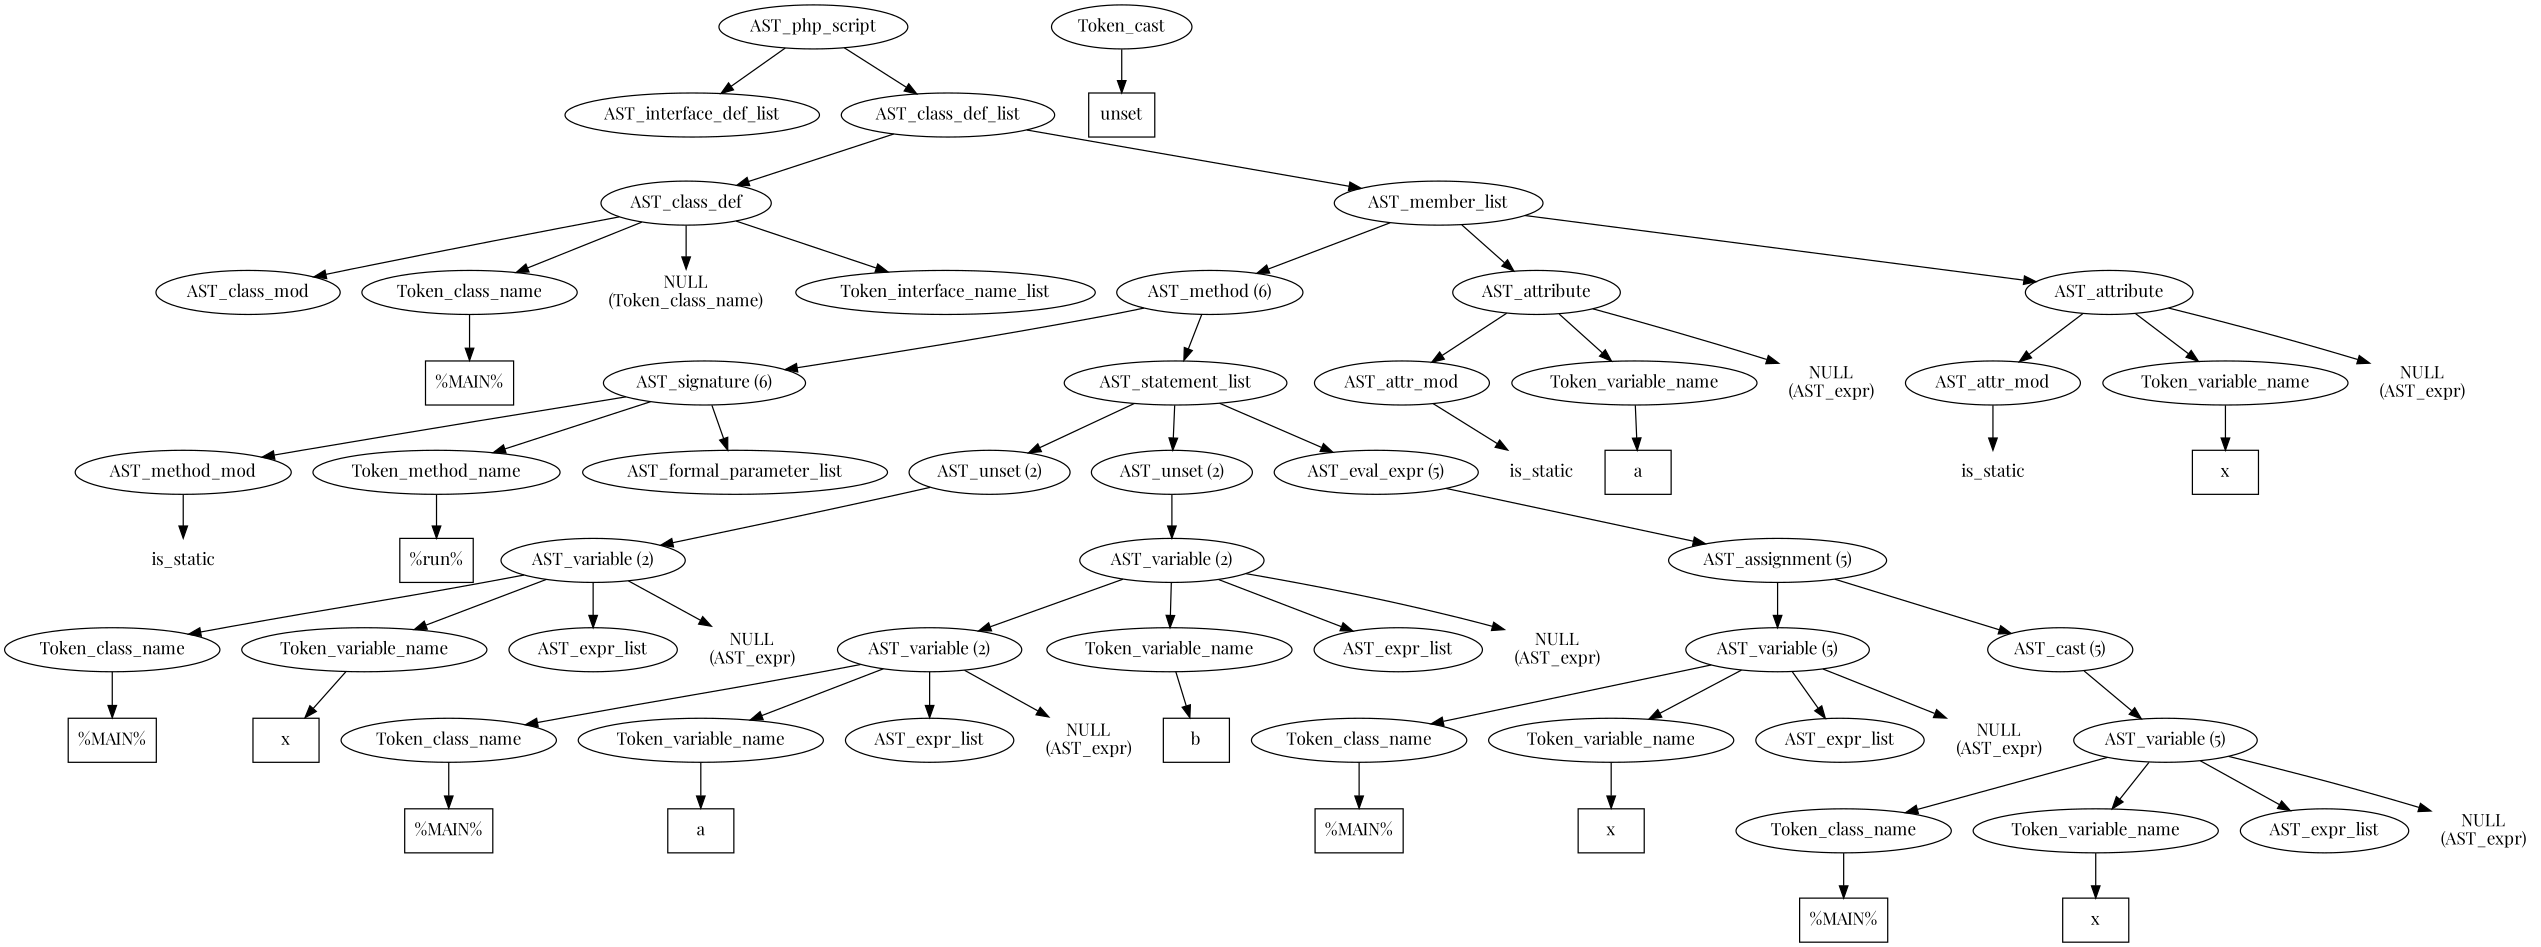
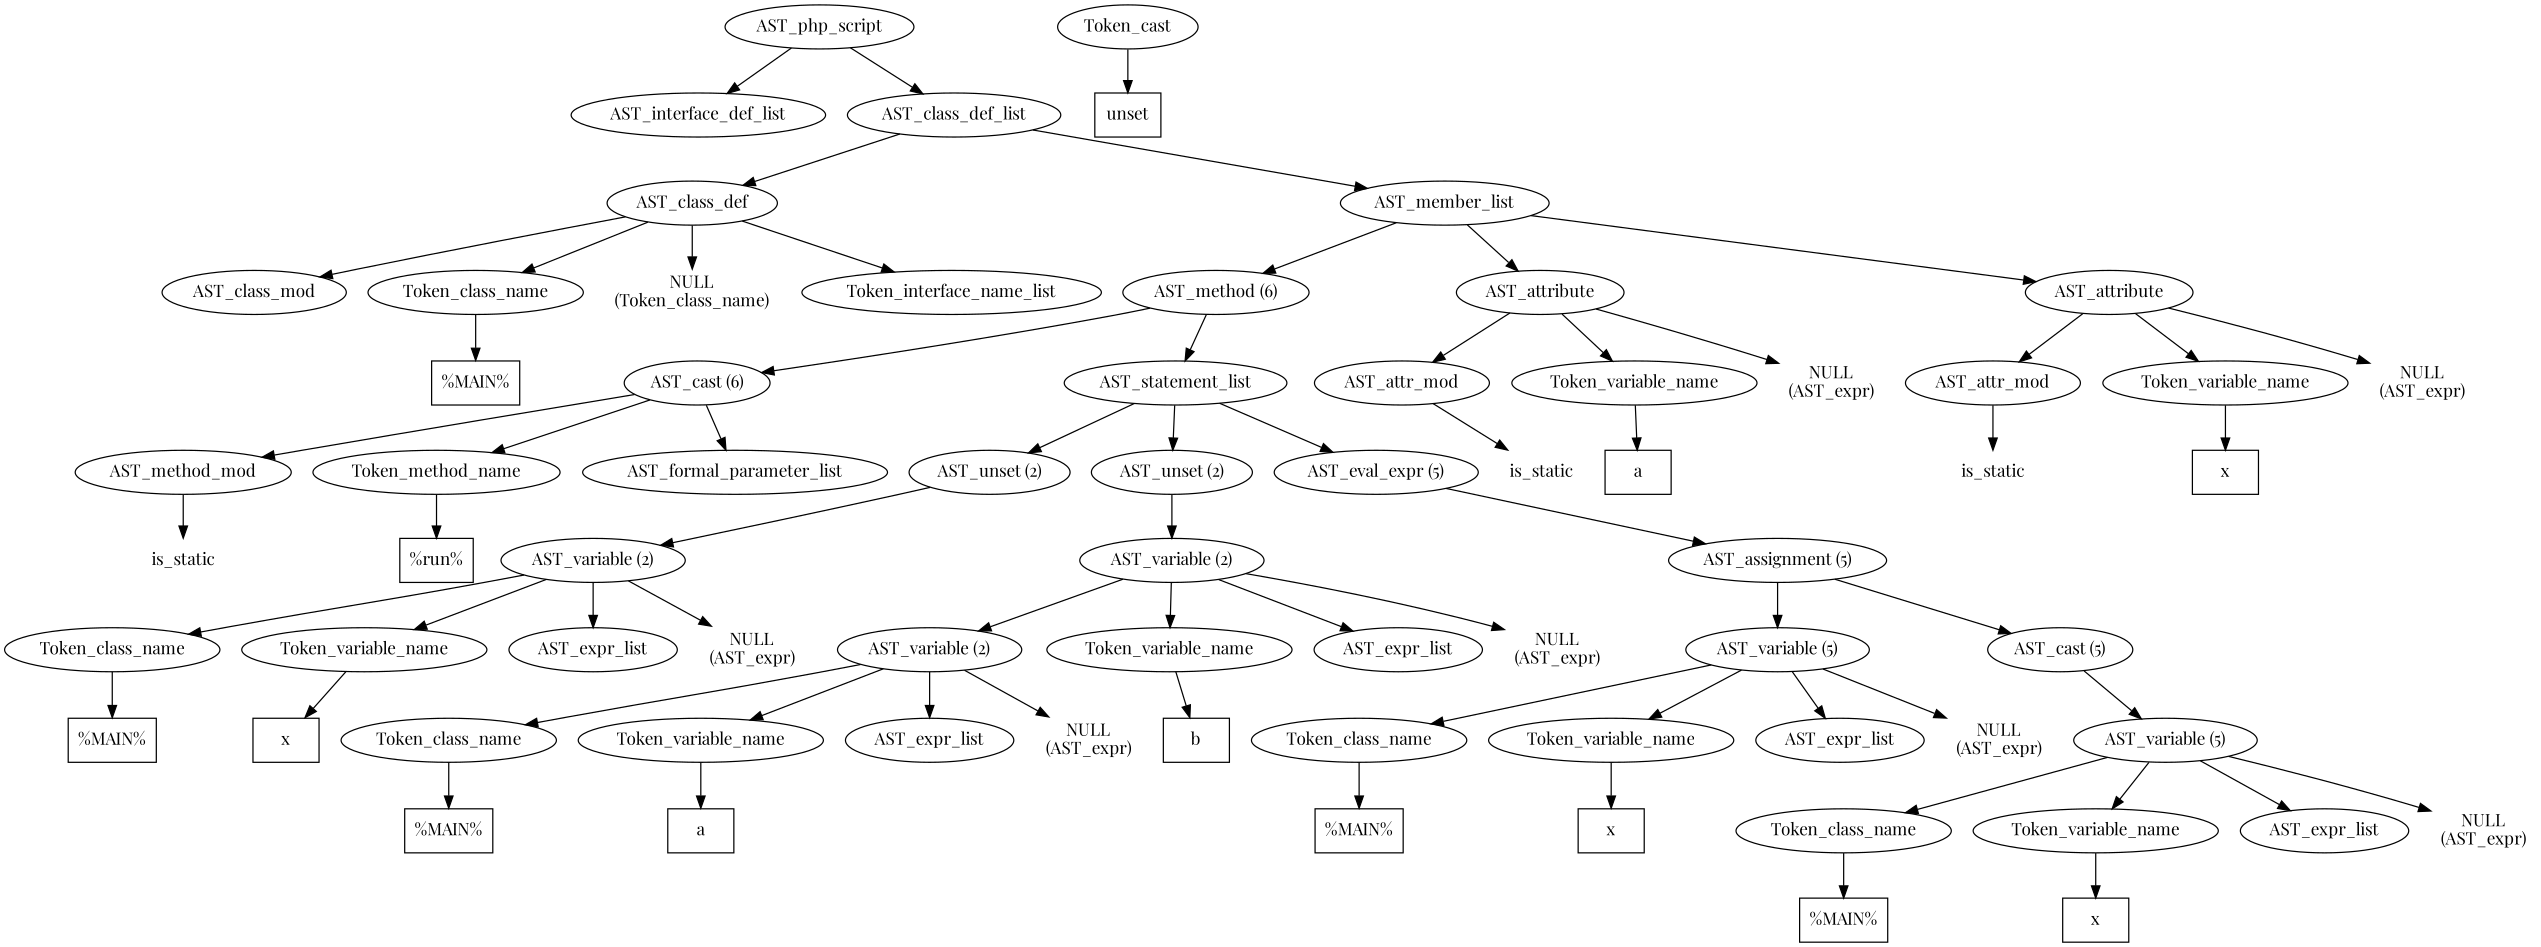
  digraph {
    fontname="Playfair Display"
    node [fontname="Playfair Display"]
    edge [fontname="Playfair Display"]
    n1 [label=AST_php_script]
    n2 [label=AST_interface_def_list]
    n3 [label=AST_class_def_list]
    n4 [label=AST_class_def]
    n5 [label=AST_member_list]
    n6 [label=AST_class_mod]
    n7 [label=Token_class_name]
    n8 [label="NULL\n(Token_class_name)" shape=plaintext]
    n9 [label=Token_interface_name_list]
    n10 [label="%MAIN%" shape=box]
    n11 [label="AST_method (6)"]
    n12 [label=AST_attribute]
    n13 [label=AST_attribute]
-   n14 [label="AST_signature (6)"]
+   n14 [label="AST_cast (6)"]
    n15 [label=AST_statement_list]
    n16 [label=AST_attr_mod]
    n17 [label=Token_variable_name]
    n18 [label="NULL\n(AST_expr)" shape=plaintext]
    n19 [label=AST_attr_mod]
    n20 [label=Token_variable_name]
    n21 [label="NULL\n(AST_expr)" shape=plaintext]
    n22 [label=AST_method_mod]
    n23 [label=Token_method_name]
    n24 [label=AST_formal_parameter_list]
    n25 [label="AST_unset (2)"]
    n26 [label="AST_unset (2)"]
    n27 [label="AST_eval_expr (5)"]
    n28 [label=is_static shape=plaintext]
    n29 [label="%run%" shape=box]
    n30 [label="AST_variable (2)"]
    n31 [label="AST_variable (2)"]
    n32 [label="AST_assignment (5)"]
    n33 [label=Token_class_name]
    n34 [label=Token_variable_name]
    n35 [label=AST_expr_list]
    n36 [label="NULL\n(AST_expr)" shape=plaintext]
    n37 [label="%MAIN%" shape=box]
    n38 [label=x shape=box]
    n39 [label="AST_variable (2)"]
    n40 [label=Token_variable_name]
    n41 [label=AST_expr_list]
    n42 [label="NULL\n(AST_expr)" shape=plaintext]
    n43 [label=Token_class_name]
    n44 [label=Token_variable_name]
    n45 [label=AST_expr_list]
    n46 [label="NULL\n(AST_expr)" shape=plaintext]
    n47 [label=b shape=box]
    n48 [label="%MAIN%" shape=box]
    n49 [label=a shape=box]
    n50 [label="AST_variable (5)"]
    n51 [label="AST_cast (5)"]
    n52 [label=Token_class_name]
    n53 [label=Token_variable_name]
    n54 [label=AST_expr_list]
    n55 [label="NULL\n(AST_expr)" shape=plaintext]
    n56 [label="AST_variable (5)"]
    n57 [label="%MAIN%" shape=box]
    n58 [label=x shape=box]
    n59 [label=Token_cast]
    n60 [label=unset shape=box]
    n61 [label=Token_class_name]
    n62 [label=Token_variable_name]
    n63 [label=AST_expr_list]
    n64 [label="NULL\n(AST_expr)" shape=plaintext]
    n65 [label="%MAIN%" shape=box]
    n66 [label=x shape=box]
    n67 [label=is_static shape=plaintext]
    n68 [label=a shape=box]
    n69 [label=is_static shape=plaintext]
    n70 [label=x shape=box]
    n1 -> n2
    n1 -> n3
    n3 -> n4
    n3 -> n5
    n4 -> n6
    n4 -> n7
    n4 -> n8
    n4 -> n9
    n5 -> n11
    n5 -> n12
    n5 -> n13
    n7 -> n10
    n11 -> n14
    n11 -> n15
    n12 -> n16
    n12 -> n17
    n12 -> n18
    n13 -> n19
    n13 -> n20
    n13 -> n21
    n14 -> n22
    n14 -> n23
    n14 -> n24
    n15 -> n25
    n15 -> n26
    n15 -> n27
    n16 -> n67
    n17 -> n68
    n19 -> n69
    n20 -> n70
    n22 -> n28
    n23 -> n29
    n25 -> n30
    n26 -> n31
    n27 -> n32
    n30 -> n33
    n30 -> n34
    n30 -> n35
    n30 -> n36
    n31 -> n39
    n31 -> n40
    n31 -> n41
    n31 -> n42
    n32 -> n50
    n32 -> n51
    n33 -> n37
    n34 -> n38
    n39 -> n43
    n39 -> n44
    n39 -> n45
    n39 -> n46
    n40 -> n47
    n43 -> n48
    n44 -> n49
    n50 -> n52
    n50 -> n53
    n50 -> n54
    n50 -> n55
    n51 -> n56
    n52 -> n57
    n53 -> n58
    n56 -> n61
    n56 -> n62
    n56 -> n63
    n56 -> n64
    n59 -> n60
    n61 -> n65
    n62 -> n66
  }
